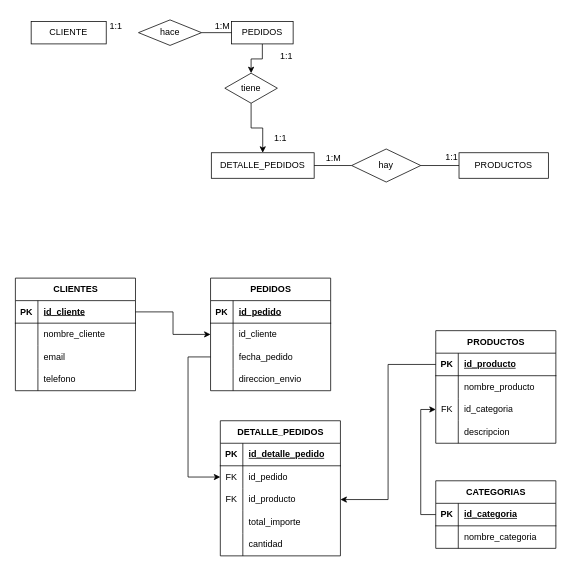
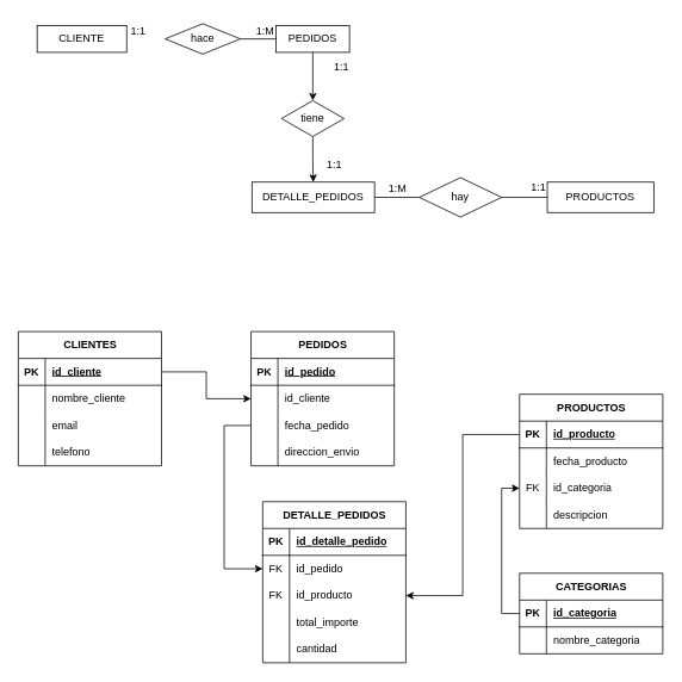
  <mxCell id="0" />
  <mxCell id="1" parent="0" />
  <mxCell id="2" value="PRODUCTOS" style="shape=table;startSize=30;container=1;collapsible=1;childLayout=tableLayout;fixedRows=1;rowLines=0;fontStyle=1;align=center;resizeLast=1;html=1;" parent="1" vertex="1"><mxGeometry x="580" y="440" width="160" height="150" as="geometry" /></mxCell>
  <mxCell id="3" value="" style="shape=tableRow;horizontal=0;startSize=0;swimlaneHead=0;swimlaneBody=0;fillColor=none;collapsible=0;dropTarget=0;points=[[0,0.5],[1,0.5]];portConstraint=eastwest;top=0;left=0;right=0;bottom=1;" parent="2" vertex="1"><mxGeometry y="30" width="160" height="30" as="geometry" /></mxCell>
  <mxCell id="4" value="PK" style="shape=partialRectangle;connectable=0;fillColor=none;top=0;left=0;bottom=0;right=0;fontStyle=1;overflow=hidden;whiteSpace=wrap;html=1;" parent="3" vertex="1"><mxGeometry width="30" height="30" as="geometry"><mxRectangle width="30" height="30" as="alternateBounds" /></mxGeometry></mxCell>
  <mxCell id="5" value="id_producto" style="shape=partialRectangle;connectable=0;fillColor=none;top=0;left=0;bottom=0;right=0;align=left;spacingLeft=6;fontStyle=5;overflow=hidden;whiteSpace=wrap;html=1;" parent="3" vertex="1"><mxGeometry x="30" width="130" height="30" as="geometry"><mxRectangle width="130" height="30" as="alternateBounds" /></mxGeometry></mxCell>
  <mxCell id="6" value="" style="shape=tableRow;horizontal=0;startSize=0;swimlaneHead=0;swimlaneBody=0;fillColor=none;collapsible=0;dropTarget=0;points=[[0,0.5],[1,0.5]];portConstraint=eastwest;top=0;left=0;right=0;bottom=0;" parent="2" vertex="1"><mxGeometry y="60" width="160" height="30" as="geometry" /></mxCell>
  <mxCell id="7" value="" style="shape=partialRectangle;connectable=0;fillColor=none;top=0;left=0;bottom=0;right=0;editable=1;overflow=hidden;whiteSpace=wrap;html=1;" parent="6" vertex="1"><mxGeometry width="30" height="30" as="geometry"><mxRectangle width="30" height="30" as="alternateBounds" /></mxGeometry></mxCell>
- <mxCell id="8" value="nombre_producto" style="shape=partialRectangle;connectable=0;fillColor=none;top=0;left=0;bottom=0;right=0;align=left;spacingLeft=6;overflow=hidden;whiteSpace=wrap;html=1;" parent="6" vertex="1"><mxGeometry x="30" width="130" height="30" as="geometry"><mxRectangle width="130" height="30" as="alternateBounds" /></mxGeometry></mxCell>
+ <mxCell id="8" value="fecha_producto" style="shape=partialRectangle;connectable=0;fillColor=none;top=0;left=0;bottom=0;right=0;align=left;spacingLeft=6;overflow=hidden;whiteSpace=wrap;html=1;" parent="6" vertex="1"><mxGeometry x="30" width="130" height="30" as="geometry"><mxRectangle width="130" height="30" as="alternateBounds" /></mxGeometry></mxCell>
  <mxCell id="9" value="" style="shape=tableRow;horizontal=0;startSize=0;swimlaneHead=0;swimlaneBody=0;fillColor=none;collapsible=0;dropTarget=0;points=[[0,0.5],[1,0.5]];portConstraint=eastwest;top=0;left=0;right=0;bottom=0;" parent="2" vertex="1"><mxGeometry y="90" width="160" height="30" as="geometry" /></mxCell>
  <mxCell id="10" value="FK" style="shape=partialRectangle;connectable=0;fillColor=none;top=0;left=0;bottom=0;right=0;editable=1;overflow=hidden;whiteSpace=wrap;html=1;" parent="9" vertex="1"><mxGeometry width="30" height="30" as="geometry"><mxRectangle width="30" height="30" as="alternateBounds" /></mxGeometry></mxCell>
  <mxCell id="11" value="id_categoria" style="shape=partialRectangle;connectable=0;fillColor=none;top=0;left=0;bottom=0;right=0;align=left;spacingLeft=6;overflow=hidden;whiteSpace=wrap;html=1;" parent="9" vertex="1"><mxGeometry x="30" width="130" height="30" as="geometry"><mxRectangle width="130" height="30" as="alternateBounds" /></mxGeometry></mxCell>
  <mxCell id="12" value="" style="shape=tableRow;horizontal=0;startSize=0;swimlaneHead=0;swimlaneBody=0;fillColor=none;collapsible=0;dropTarget=0;points=[[0,0.5],[1,0.5]];portConstraint=eastwest;top=0;left=0;right=0;bottom=0;" parent="2" vertex="1"><mxGeometry y="120" width="160" height="30" as="geometry" /></mxCell>
  <mxCell id="13" value="" style="shape=partialRectangle;connectable=0;fillColor=none;top=0;left=0;bottom=0;right=0;editable=1;overflow=hidden;whiteSpace=wrap;html=1;" parent="12" vertex="1"><mxGeometry width="30" height="30" as="geometry"><mxRectangle width="30" height="30" as="alternateBounds" /></mxGeometry></mxCell>
  <mxCell id="14" value="descripcion" style="shape=partialRectangle;connectable=0;fillColor=none;top=0;left=0;bottom=0;right=0;align=left;spacingLeft=6;overflow=hidden;whiteSpace=wrap;html=1;" parent="12" vertex="1"><mxGeometry x="30" width="130" height="30" as="geometry"><mxRectangle width="130" height="30" as="alternateBounds" /></mxGeometry></mxCell>
  <mxCell id="15" value="DETALLE_PEDIDOS" style="shape=table;startSize=30;container=1;collapsible=1;childLayout=tableLayout;fixedRows=1;rowLines=0;fontStyle=1;align=center;resizeLast=1;html=1;" parent="1" vertex="1"><mxGeometry x="293" y="560" width="160" height="180" as="geometry" /></mxCell>
  <mxCell id="16" value="" style="shape=tableRow;horizontal=0;startSize=0;swimlaneHead=0;swimlaneBody=0;fillColor=none;collapsible=0;dropTarget=0;points=[[0,0.5],[1,0.5]];portConstraint=eastwest;top=0;left=0;right=0;bottom=1;" parent="15" vertex="1"><mxGeometry y="30" width="160" height="30" as="geometry" /></mxCell>
  <mxCell id="17" value="PK" style="shape=partialRectangle;connectable=0;fillColor=none;top=0;left=0;bottom=0;right=0;fontStyle=1;overflow=hidden;whiteSpace=wrap;html=1;" parent="16" vertex="1"><mxGeometry width="30" height="30" as="geometry"><mxRectangle width="30" height="30" as="alternateBounds" /></mxGeometry></mxCell>
  <mxCell id="18" value="id_detalle_pedido" style="shape=partialRectangle;connectable=0;fillColor=none;top=0;left=0;bottom=0;right=0;align=left;spacingLeft=6;fontStyle=5;overflow=hidden;whiteSpace=wrap;html=1;" parent="16" vertex="1"><mxGeometry x="30" width="130" height="30" as="geometry"><mxRectangle width="130" height="30" as="alternateBounds" /></mxGeometry></mxCell>
  <mxCell id="19" value="" style="shape=tableRow;horizontal=0;startSize=0;swimlaneHead=0;swimlaneBody=0;fillColor=none;collapsible=0;dropTarget=0;points=[[0,0.5],[1,0.5]];portConstraint=eastwest;top=0;left=0;right=0;bottom=0;" parent="15" vertex="1"><mxGeometry y="60" width="160" height="30" as="geometry" /></mxCell>
  <mxCell id="20" value="FK" style="shape=partialRectangle;connectable=0;fillColor=none;top=0;left=0;bottom=0;right=0;editable=1;overflow=hidden;whiteSpace=wrap;html=1;" parent="19" vertex="1"><mxGeometry width="30" height="30" as="geometry"><mxRectangle width="30" height="30" as="alternateBounds" /></mxGeometry></mxCell>
  <mxCell id="21" value="id_pedido" style="shape=partialRectangle;connectable=0;fillColor=none;top=0;left=0;bottom=0;right=0;align=left;spacingLeft=6;overflow=hidden;whiteSpace=wrap;html=1;" parent="19" vertex="1"><mxGeometry x="30" width="130" height="30" as="geometry"><mxRectangle width="130" height="30" as="alternateBounds" /></mxGeometry></mxCell>
  <mxCell id="22" value="" style="shape=tableRow;horizontal=0;startSize=0;swimlaneHead=0;swimlaneBody=0;fillColor=none;collapsible=0;dropTarget=0;points=[[0,0.5],[1,0.5]];portConstraint=eastwest;top=0;left=0;right=0;bottom=0;" parent="15" vertex="1"><mxGeometry y="90" width="160" height="30" as="geometry" /></mxCell>
  <mxCell id="23" value="FK" style="shape=partialRectangle;connectable=0;fillColor=none;top=0;left=0;bottom=0;right=0;editable=1;overflow=hidden;whiteSpace=wrap;html=1;" parent="22" vertex="1"><mxGeometry width="30" height="30" as="geometry"><mxRectangle width="30" height="30" as="alternateBounds" /></mxGeometry></mxCell>
  <mxCell id="24" value="id_producto" style="shape=partialRectangle;connectable=0;fillColor=none;top=0;left=0;bottom=0;right=0;align=left;spacingLeft=6;overflow=hidden;whiteSpace=wrap;html=1;" parent="22" vertex="1"><mxGeometry x="30" width="130" height="30" as="geometry"><mxRectangle width="130" height="30" as="alternateBounds" /></mxGeometry></mxCell>
  <mxCell id="25" value="" style="shape=tableRow;horizontal=0;startSize=0;swimlaneHead=0;swimlaneBody=0;fillColor=none;collapsible=0;dropTarget=0;points=[[0,0.5],[1,0.5]];portConstraint=eastwest;top=0;left=0;right=0;bottom=0;" parent="15" vertex="1"><mxGeometry y="120" width="160" height="30" as="geometry" /></mxCell>
  <mxCell id="26" value="" style="shape=partialRectangle;connectable=0;fillColor=none;top=0;left=0;bottom=0;right=0;editable=1;overflow=hidden;whiteSpace=wrap;html=1;" parent="25" vertex="1"><mxGeometry width="30" height="30" as="geometry"><mxRectangle width="30" height="30" as="alternateBounds" /></mxGeometry></mxCell>
  <mxCell id="27" value="total_importe" style="shape=partialRectangle;connectable=0;fillColor=none;top=0;left=0;bottom=0;right=0;align=left;spacingLeft=6;overflow=hidden;whiteSpace=wrap;html=1;" parent="25" vertex="1"><mxGeometry x="30" width="130" height="30" as="geometry"><mxRectangle width="130" height="30" as="alternateBounds" /></mxGeometry></mxCell>
  <mxCell id="28" value="" style="shape=tableRow;horizontal=0;startSize=0;swimlaneHead=0;swimlaneBody=0;fillColor=none;collapsible=0;dropTarget=0;points=[[0,0.5],[1,0.5]];portConstraint=eastwest;top=0;left=0;right=0;bottom=0;" parent="15" vertex="1"><mxGeometry y="150" width="160" height="30" as="geometry" /></mxCell>
  <mxCell id="29" value="" style="shape=partialRectangle;connectable=0;fillColor=none;top=0;left=0;bottom=0;right=0;editable=1;overflow=hidden;whiteSpace=wrap;html=1;" parent="28" vertex="1"><mxGeometry width="30" height="30" as="geometry"><mxRectangle width="30" height="30" as="alternateBounds" /></mxGeometry></mxCell>
  <mxCell id="30" value="cantidad" style="shape=partialRectangle;connectable=0;fillColor=none;top=0;left=0;bottom=0;right=0;align=left;spacingLeft=6;overflow=hidden;whiteSpace=wrap;html=1;" parent="28" vertex="1"><mxGeometry x="30" width="130" height="30" as="geometry"><mxRectangle width="130" height="30" as="alternateBounds" /></mxGeometry></mxCell>
  <mxCell id="31" value="PEDIDOS" style="shape=table;startSize=30;container=1;collapsible=1;childLayout=tableLayout;fixedRows=1;rowLines=0;fontStyle=1;align=center;resizeLast=1;html=1;" parent="1" vertex="1"><mxGeometry x="280" y="370" width="160" height="150" as="geometry" /></mxCell>
  <mxCell id="32" value="" style="shape=tableRow;horizontal=0;startSize=0;swimlaneHead=0;swimlaneBody=0;fillColor=none;collapsible=0;dropTarget=0;points=[[0,0.5],[1,0.5]];portConstraint=eastwest;top=0;left=0;right=0;bottom=1;" parent="31" vertex="1"><mxGeometry y="30" width="160" height="30" as="geometry" /></mxCell>
  <mxCell id="33" value="PK" style="shape=partialRectangle;connectable=0;fillColor=none;top=0;left=0;bottom=0;right=0;fontStyle=1;overflow=hidden;whiteSpace=wrap;html=1;" parent="32" vertex="1"><mxGeometry width="30" height="30" as="geometry"><mxRectangle width="30" height="30" as="alternateBounds" /></mxGeometry></mxCell>
  <mxCell id="34" value="id_pedido" style="shape=partialRectangle;connectable=0;fillColor=none;top=0;left=0;bottom=0;right=0;align=left;spacingLeft=6;fontStyle=5;overflow=hidden;whiteSpace=wrap;html=1;" parent="32" vertex="1"><mxGeometry x="30" width="130" height="30" as="geometry"><mxRectangle width="130" height="30" as="alternateBounds" /></mxGeometry></mxCell>
  <mxCell id="35" value="" style="shape=tableRow;horizontal=0;startSize=0;swimlaneHead=0;swimlaneBody=0;fillColor=none;collapsible=0;dropTarget=0;points=[[0,0.5],[1,0.5]];portConstraint=eastwest;top=0;left=0;right=0;bottom=0;" parent="31" vertex="1"><mxGeometry y="60" width="160" height="30" as="geometry" /></mxCell>
  <mxCell id="36" value="" style="shape=partialRectangle;connectable=0;fillColor=none;top=0;left=0;bottom=0;right=0;editable=1;overflow=hidden;whiteSpace=wrap;html=1;" parent="35" vertex="1"><mxGeometry width="30" height="30" as="geometry"><mxRectangle width="30" height="30" as="alternateBounds" /></mxGeometry></mxCell>
  <mxCell id="37" value="id_cliente" style="shape=partialRectangle;connectable=0;fillColor=none;top=0;left=0;bottom=0;right=0;align=left;spacingLeft=6;overflow=hidden;whiteSpace=wrap;html=1;" parent="35" vertex="1"><mxGeometry x="30" width="130" height="30" as="geometry"><mxRectangle width="130" height="30" as="alternateBounds" /></mxGeometry></mxCell>
  <mxCell id="38" value="" style="shape=tableRow;horizontal=0;startSize=0;swimlaneHead=0;swimlaneBody=0;fillColor=none;collapsible=0;dropTarget=0;points=[[0,0.5],[1,0.5]];portConstraint=eastwest;top=0;left=0;right=0;bottom=0;" parent="31" vertex="1"><mxGeometry y="90" width="160" height="30" as="geometry" /></mxCell>
  <mxCell id="39" value="" style="shape=partialRectangle;connectable=0;fillColor=none;top=0;left=0;bottom=0;right=0;editable=1;overflow=hidden;whiteSpace=wrap;html=1;" parent="38" vertex="1"><mxGeometry width="30" height="30" as="geometry"><mxRectangle width="30" height="30" as="alternateBounds" /></mxGeometry></mxCell>
  <mxCell id="40" value="fecha_pedido" style="shape=partialRectangle;connectable=0;fillColor=none;top=0;left=0;bottom=0;right=0;align=left;spacingLeft=6;overflow=hidden;whiteSpace=wrap;html=1;" parent="38" vertex="1"><mxGeometry x="30" width="130" height="30" as="geometry"><mxRectangle width="130" height="30" as="alternateBounds" /></mxGeometry></mxCell>
  <mxCell id="41" value="" style="shape=tableRow;horizontal=0;startSize=0;swimlaneHead=0;swimlaneBody=0;fillColor=none;collapsible=0;dropTarget=0;points=[[0,0.5],[1,0.5]];portConstraint=eastwest;top=0;left=0;right=0;bottom=0;" parent="31" vertex="1"><mxGeometry y="120" width="160" height="30" as="geometry" /></mxCell>
  <mxCell id="42" value="" style="shape=partialRectangle;connectable=0;fillColor=none;top=0;left=0;bottom=0;right=0;editable=1;overflow=hidden;whiteSpace=wrap;html=1;" parent="41" vertex="1"><mxGeometry width="30" height="30" as="geometry"><mxRectangle width="30" height="30" as="alternateBounds" /></mxGeometry></mxCell>
  <mxCell id="43" value="direccion_envio" style="shape=partialRectangle;connectable=0;fillColor=none;top=0;left=0;bottom=0;right=0;align=left;spacingLeft=6;overflow=hidden;whiteSpace=wrap;html=1;" parent="41" vertex="1"><mxGeometry x="30" width="130" height="30" as="geometry"><mxRectangle width="130" height="30" as="alternateBounds" /></mxGeometry></mxCell>
  <mxCell id="44" style="edgeStyle=orthogonalEdgeStyle;rounded=0;orthogonalLoop=1;jettySize=auto;html=1;entryX=0.5;entryY=0;entryDx=0;entryDy=0;" parent="1" source="45" target="54" edge="1"><mxGeometry relative="1" as="geometry" /></mxCell>
  <mxCell id="45" value="PEDIDOS" style="whiteSpace=wrap;html=1;align=center;" parent="1" vertex="1"><mxGeometry x="308" y="28" width="82" height="30" as="geometry" /></mxCell>
  <mxCell id="46" value="DETALLE_PEDIDOS" style="whiteSpace=wrap;html=1;align=center;" parent="1" vertex="1"><mxGeometry x="281" y="203" width="137" height="34" as="geometry" /></mxCell>
  <mxCell id="47" style="edgeStyle=orthogonalEdgeStyle;rounded=0;orthogonalLoop=1;jettySize=auto;html=1;exitX=0;exitY=0.5;exitDx=0;exitDy=0;entryX=1;entryY=0.5;entryDx=0;entryDy=0;endArrow=none;endFill=0;" parent="1" source="48" target="50" edge="1"><mxGeometry relative="1" as="geometry" /></mxCell>
  <mxCell id="48" value="PRODUCTOS" style="whiteSpace=wrap;html=1;align=center;" parent="1" vertex="1"><mxGeometry x="611" y="203" width="119" height="34" as="geometry" /></mxCell>
  <mxCell id="49" style="edgeStyle=orthogonalEdgeStyle;rounded=0;orthogonalLoop=1;jettySize=auto;html=1;entryX=1;entryY=0.5;entryDx=0;entryDy=0;endArrow=none;endFill=0;" parent="1" source="50" target="46" edge="1"><mxGeometry relative="1" as="geometry" /></mxCell>
  <mxCell id="50" value="hay" style="shape=rhombus;perimeter=rhombusPerimeter;whiteSpace=wrap;html=1;align=center;" parent="1" vertex="1"><mxGeometry x="468" y="198" width="92" height="44" as="geometry" /></mxCell>
  <mxCell id="51" value="1:1" style="text;strokeColor=none;fillColor=none;spacingLeft=4;spacingRight=4;overflow=hidden;rotatable=0;points=[[0,0.5],[1,0.5]];portConstraint=eastwest;fontSize=12;whiteSpace=wrap;html=1;" parent="1" vertex="1"><mxGeometry x="587" y="195" width="40" height="30" as="geometry" /></mxCell>
  <mxCell id="52" value="1:M" style="text;strokeColor=none;fillColor=none;spacingLeft=4;spacingRight=4;overflow=hidden;rotatable=0;points=[[0,0.5],[1,0.5]];portConstraint=eastwest;fontSize=12;whiteSpace=wrap;html=1;" parent="1" vertex="1"><mxGeometry x="428" y="196" width="40" height="30" as="geometry" /></mxCell>
  <mxCell id="53" style="edgeStyle=orthogonalEdgeStyle;rounded=0;orthogonalLoop=1;jettySize=auto;html=1;" parent="1" source="54" target="46" edge="1"><mxGeometry relative="1" as="geometry" /></mxCell>
- <mxCell id="54" value="tiene" style="shape=rhombus;perimeter=rhombusPerimeter;whiteSpace=wrap;html=1;align=center;" parent="1" vertex="1"><mxGeometry x="299" y="97" width="70" height="40" as="geometry" /></mxCell>
+ <mxCell id="54" value="tiene" style="shape=rhombus;perimeter=rhombusPerimeter;whiteSpace=wrap;html=1;align=center;" parent="1" vertex="1"><mxGeometry x="314" y="112" width="70" height="40" as="geometry" /></mxCell>
  <mxCell id="55" value="1:1" style="text;strokeColor=none;fillColor=none;spacingLeft=4;spacingRight=4;overflow=hidden;rotatable=0;points=[[0,0.5],[1,0.5]];portConstraint=eastwest;fontSize=12;whiteSpace=wrap;html=1;" parent="1" vertex="1"><mxGeometry x="359" y="170" width="40" height="30" as="geometry" /></mxCell>
  <mxCell id="56" value="1:1" style="text;strokeColor=none;fillColor=none;spacingLeft=4;spacingRight=4;overflow=hidden;rotatable=0;points=[[0,0.5],[1,0.5]];portConstraint=eastwest;fontSize=12;whiteSpace=wrap;html=1;" parent="1" vertex="1"><mxGeometry x="367" y="60" width="40" height="30" as="geometry" /></mxCell>
  <mxCell id="57" style="edgeStyle=orthogonalEdgeStyle;rounded=0;orthogonalLoop=1;jettySize=auto;html=1;entryX=1;entryY=0.5;entryDx=0;entryDy=0;" parent="1" source="3" target="22" edge="1"><mxGeometry relative="1" as="geometry" /></mxCell>
  <mxCell id="58" value="CLIENTE" style="whiteSpace=wrap;html=1;align=center;" parent="1" vertex="1"><mxGeometry x="41" y="28" width="100" height="30" as="geometry" /></mxCell>
  <mxCell id="59" style="edgeStyle=orthogonalEdgeStyle;rounded=0;orthogonalLoop=1;jettySize=auto;html=1;entryX=0;entryY=0.5;entryDx=0;entryDy=0;endArrow=none;endFill=0;" parent="1" source="60" target="45" edge="1"><mxGeometry relative="1" as="geometry" /></mxCell>
  <mxCell id="60" value="hace" style="shape=rhombus;perimeter=rhombusPerimeter;whiteSpace=wrap;html=1;align=center;" parent="1" vertex="1"><mxGeometry x="184" y="26" width="84" height="34" as="geometry" /></mxCell>
  <mxCell id="61" value="CLIENTES" style="shape=table;startSize=30;container=1;collapsible=1;childLayout=tableLayout;fixedRows=1;rowLines=0;fontStyle=1;align=center;resizeLast=1;html=1;" parent="1" vertex="1"><mxGeometry x="20" y="370" width="160" height="150" as="geometry" /></mxCell>
  <mxCell id="62" value="" style="shape=tableRow;horizontal=0;startSize=0;swimlaneHead=0;swimlaneBody=0;fillColor=none;collapsible=0;dropTarget=0;points=[[0,0.5],[1,0.5]];portConstraint=eastwest;top=0;left=0;right=0;bottom=1;" parent="61" vertex="1"><mxGeometry y="30" width="160" height="30" as="geometry" /></mxCell>
  <mxCell id="63" value="PK" style="shape=partialRectangle;connectable=0;fillColor=none;top=0;left=0;bottom=0;right=0;fontStyle=1;overflow=hidden;whiteSpace=wrap;html=1;" parent="62" vertex="1"><mxGeometry width="30" height="30" as="geometry"><mxRectangle width="30" height="30" as="alternateBounds" /></mxGeometry></mxCell>
  <mxCell id="64" value="id_cliente" style="shape=partialRectangle;connectable=0;fillColor=none;top=0;left=0;bottom=0;right=0;align=left;spacingLeft=6;fontStyle=5;overflow=hidden;whiteSpace=wrap;html=1;" parent="62" vertex="1"><mxGeometry x="30" width="130" height="30" as="geometry"><mxRectangle width="130" height="30" as="alternateBounds" /></mxGeometry></mxCell>
  <mxCell id="65" value="" style="shape=tableRow;horizontal=0;startSize=0;swimlaneHead=0;swimlaneBody=0;fillColor=none;collapsible=0;dropTarget=0;points=[[0,0.5],[1,0.5]];portConstraint=eastwest;top=0;left=0;right=0;bottom=0;" parent="61" vertex="1"><mxGeometry y="60" width="160" height="30" as="geometry" /></mxCell>
  <mxCell id="66" value="" style="shape=partialRectangle;connectable=0;fillColor=none;top=0;left=0;bottom=0;right=0;editable=1;overflow=hidden;whiteSpace=wrap;html=1;" parent="65" vertex="1"><mxGeometry width="30" height="30" as="geometry"><mxRectangle width="30" height="30" as="alternateBounds" /></mxGeometry></mxCell>
  <mxCell id="67" value="nombre_cliente" style="shape=partialRectangle;connectable=0;fillColor=none;top=0;left=0;bottom=0;right=0;align=left;spacingLeft=6;overflow=hidden;whiteSpace=wrap;html=1;" parent="65" vertex="1"><mxGeometry x="30" width="130" height="30" as="geometry"><mxRectangle width="130" height="30" as="alternateBounds" /></mxGeometry></mxCell>
  <mxCell id="68" value="" style="shape=tableRow;horizontal=0;startSize=0;swimlaneHead=0;swimlaneBody=0;fillColor=none;collapsible=0;dropTarget=0;points=[[0,0.5],[1,0.5]];portConstraint=eastwest;top=0;left=0;right=0;bottom=0;" parent="61" vertex="1"><mxGeometry y="90" width="160" height="30" as="geometry" /></mxCell>
  <mxCell id="69" value="" style="shape=partialRectangle;connectable=0;fillColor=none;top=0;left=0;bottom=0;right=0;editable=1;overflow=hidden;whiteSpace=wrap;html=1;" parent="68" vertex="1"><mxGeometry width="30" height="30" as="geometry"><mxRectangle width="30" height="30" as="alternateBounds" /></mxGeometry></mxCell>
  <mxCell id="70" value="email" style="shape=partialRectangle;connectable=0;fillColor=none;top=0;left=0;bottom=0;right=0;align=left;spacingLeft=6;overflow=hidden;whiteSpace=wrap;html=1;" parent="68" vertex="1"><mxGeometry x="30" width="130" height="30" as="geometry"><mxRectangle width="130" height="30" as="alternateBounds" /></mxGeometry></mxCell>
  <mxCell id="71" value="" style="shape=tableRow;horizontal=0;startSize=0;swimlaneHead=0;swimlaneBody=0;fillColor=none;collapsible=0;dropTarget=0;points=[[0,0.5],[1,0.5]];portConstraint=eastwest;top=0;left=0;right=0;bottom=0;" parent="61" vertex="1"><mxGeometry y="120" width="160" height="30" as="geometry" /></mxCell>
  <mxCell id="72" value="" style="shape=partialRectangle;connectable=0;fillColor=none;top=0;left=0;bottom=0;right=0;editable=1;overflow=hidden;whiteSpace=wrap;html=1;" parent="71" vertex="1"><mxGeometry width="30" height="30" as="geometry"><mxRectangle width="30" height="30" as="alternateBounds" /></mxGeometry></mxCell>
  <mxCell id="73" value="telefono" style="shape=partialRectangle;connectable=0;fillColor=none;top=0;left=0;bottom=0;right=0;align=left;spacingLeft=6;overflow=hidden;whiteSpace=wrap;html=1;" parent="71" vertex="1"><mxGeometry x="30" width="130" height="30" as="geometry"><mxRectangle width="130" height="30" as="alternateBounds" /></mxGeometry></mxCell>
  <mxCell id="74" style="edgeStyle=orthogonalEdgeStyle;rounded=0;orthogonalLoop=1;jettySize=auto;html=1;entryX=0;entryY=0.5;entryDx=0;entryDy=0;exitX=0;exitY=0.5;exitDx=0;exitDy=0;" parent="1" source="76" target="9" edge="1"><mxGeometry relative="1" as="geometry" /></mxCell>
  <mxCell id="75" value="CATEGORIAS" style="shape=table;startSize=30;container=1;collapsible=1;childLayout=tableLayout;fixedRows=1;rowLines=0;fontStyle=1;align=center;resizeLast=1;html=1;" parent="1" vertex="1"><mxGeometry x="580" y="640" width="160" height="90" as="geometry" /></mxCell>
  <mxCell id="76" value="" style="shape=tableRow;horizontal=0;startSize=0;swimlaneHead=0;swimlaneBody=0;fillColor=none;collapsible=0;dropTarget=0;points=[[0,0.5],[1,0.5]];portConstraint=eastwest;top=0;left=0;right=0;bottom=1;" parent="75" vertex="1"><mxGeometry y="30" width="160" height="30" as="geometry" /></mxCell>
  <mxCell id="77" value="PK" style="shape=partialRectangle;connectable=0;fillColor=none;top=0;left=0;bottom=0;right=0;fontStyle=1;overflow=hidden;whiteSpace=wrap;html=1;" parent="76" vertex="1"><mxGeometry width="30" height="30" as="geometry"><mxRectangle width="30" height="30" as="alternateBounds" /></mxGeometry></mxCell>
  <mxCell id="78" value="id_categoria" style="shape=partialRectangle;connectable=0;fillColor=none;top=0;left=0;bottom=0;right=0;align=left;spacingLeft=6;fontStyle=5;overflow=hidden;whiteSpace=wrap;html=1;" parent="76" vertex="1"><mxGeometry x="30" width="130" height="30" as="geometry"><mxRectangle width="130" height="30" as="alternateBounds" /></mxGeometry></mxCell>
  <mxCell id="79" value="" style="shape=tableRow;horizontal=0;startSize=0;swimlaneHead=0;swimlaneBody=0;fillColor=none;collapsible=0;dropTarget=0;points=[[0,0.5],[1,0.5]];portConstraint=eastwest;top=0;left=0;right=0;bottom=0;" parent="75" vertex="1"><mxGeometry y="60" width="160" height="30" as="geometry" /></mxCell>
  <mxCell id="80" value="" style="shape=partialRectangle;connectable=0;fillColor=none;top=0;left=0;bottom=0;right=0;editable=1;overflow=hidden;whiteSpace=wrap;html=1;" parent="79" vertex="1"><mxGeometry width="30" height="30" as="geometry"><mxRectangle width="30" height="30" as="alternateBounds" /></mxGeometry></mxCell>
  <mxCell id="81" value="nombre_categoria" style="shape=partialRectangle;connectable=0;fillColor=none;top=0;left=0;bottom=0;right=0;align=left;spacingLeft=6;overflow=hidden;whiteSpace=wrap;html=1;" parent="79" vertex="1"><mxGeometry x="30" width="130" height="30" as="geometry"><mxRectangle width="130" height="30" as="alternateBounds" /></mxGeometry></mxCell>
  <mxCell id="82" style="edgeStyle=orthogonalEdgeStyle;rounded=0;orthogonalLoop=1;jettySize=auto;html=1;exitX=1;exitY=0.5;exitDx=0;exitDy=0;entryX=0;entryY=0.5;entryDx=0;entryDy=0;" parent="1" source="62" target="35" edge="1"><mxGeometry relative="1" as="geometry" /></mxCell>
  <mxCell id="83" style="edgeStyle=orthogonalEdgeStyle;rounded=0;orthogonalLoop=1;jettySize=auto;html=1;entryX=0;entryY=0.5;entryDx=0;entryDy=0;exitX=0;exitY=0.5;exitDx=0;exitDy=0;" parent="1" source="38" target="19" edge="1"><mxGeometry relative="1" as="geometry"><Array as="points"><mxPoint x="250" y="475" /><mxPoint x="250" y="635" /></Array></mxGeometry></mxCell>
  <mxCell id="84" value="1:M" style="text;strokeColor=none;fillColor=none;spacingLeft=4;spacingRight=4;overflow=hidden;rotatable=0;points=[[0,0.5],[1,0.5]];portConstraint=eastwest;fontSize=12;whiteSpace=wrap;html=1;" parent="1" vertex="1"><mxGeometry x="280" y="20" width="40" height="30" as="geometry" /></mxCell>
  <mxCell id="85" value="1:1" style="text;strokeColor=none;fillColor=none;spacingLeft=4;spacingRight=4;overflow=hidden;rotatable=0;points=[[0,0.5],[1,0.5]];portConstraint=eastwest;fontSize=12;whiteSpace=wrap;html=1;" parent="1" vertex="1"><mxGeometry x="140" y="20" width="40" height="30" as="geometry" /></mxCell>
